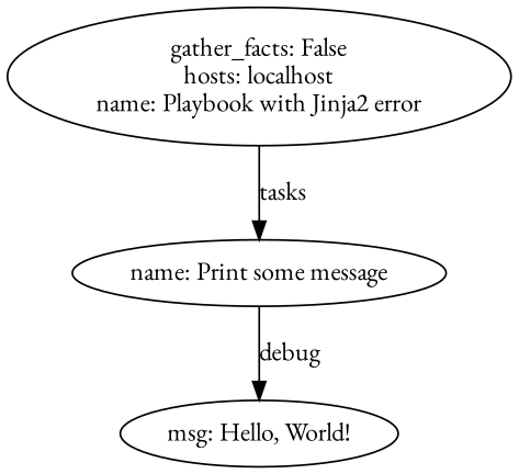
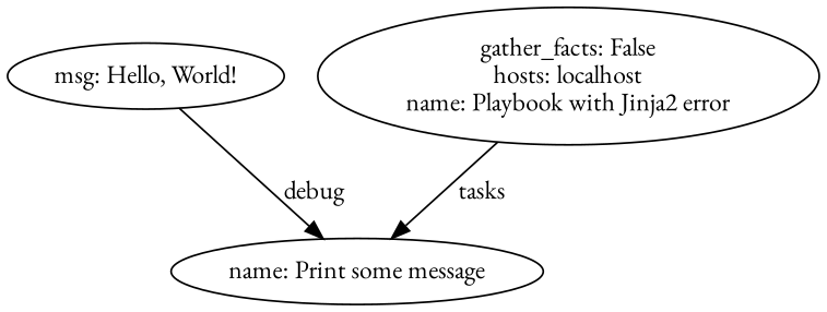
  digraph {
    fontname="EB Garamond"
    node [fontname="EB Garamond"]
    edge [fontname="EB Garamond"]
    n1 [label="msg: Hello, World!\n"]
    n2 [label="name: Print some message\n"]
    n3 [label="gather_facts: False\nhosts: localhost\nname: Playbook with Jinja2 error\n"]
-   n2 -> n1 [label=debug]
+   n1 -> n2 [label=debug]
    n3 -> n2 [label=tasks]
  }
